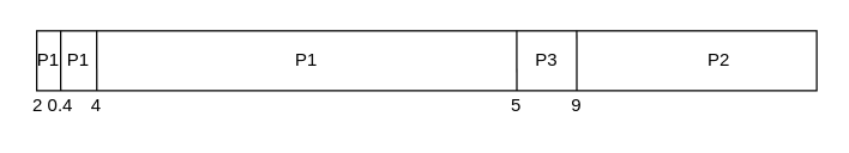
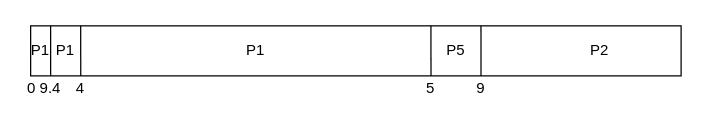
  <mxCell id="0" />
  <mxCell id="1" parent="0" />
  <mxCell id="2" value="" style="rounded=0;whiteSpace=wrap;html=1;" vertex="1" parent="1"><mxGeometry x="24" y="20" width="520" height="40" as="geometry" /></mxCell>
- <mxCell id="3" value="2" style="text;html=1;strokeColor=none;fillColor=none;align=center;verticalAlign=middle;whiteSpace=wrap;rounded=0;" vertex="1" parent="1"><mxGeometry x="20" y="60" width="10" height="20" as="geometry" /></mxCell>
- <mxCell id="4" value="0.4" style="text;html=1;strokeColor=none;fillColor=none;align=center;verticalAlign=middle;whiteSpace=wrap;rounded=0;" vertex="1" parent="1"><mxGeometry x="30" y="60" width="20" height="20" as="geometry" /></mxCell>
+ <mxCell id="3" value="0" style="text;html=1;strokeColor=none;fillColor=none;align=center;verticalAlign=middle;whiteSpace=wrap;rounded=0;" vertex="1" parent="1"><mxGeometry x="20" y="60" width="10" height="20" as="geometry" /></mxCell>
+ <mxCell id="4" value="9.4" style="text;html=1;strokeColor=none;fillColor=none;align=center;verticalAlign=middle;whiteSpace=wrap;rounded=0;" vertex="1" parent="1"><mxGeometry x="30" y="60" width="20" height="20" as="geometry" /></mxCell>
  <mxCell id="5" value="" style="endArrow=none;html=1;exitX=0.037;exitY=-0.019;exitDx=0;exitDy=0;exitPerimeter=0;" edge="1" parent="1"><mxGeometry width="50" height="50" relative="1" as="geometry"><mxPoint x="39.95" y="20" as="sourcePoint" /><mxPoint x="40" y="60" as="targetPoint" /></mxGeometry></mxCell>
  <mxCell id="6" value="P1" style="text;html=1;strokeColor=none;fillColor=none;align=center;verticalAlign=middle;whiteSpace=wrap;rounded=0;" vertex="1" parent="1"><mxGeometry x="27" y="30" width="10" height="20" as="geometry" /></mxCell>
  <mxCell id="7" value="" style="endArrow=none;html=1;exitX=0.037;exitY=-0.019;exitDx=0;exitDy=0;exitPerimeter=0;" edge="1" parent="1"><mxGeometry width="50" height="50" relative="1" as="geometry"><mxPoint x="64" y="20" as="sourcePoint" /><mxPoint x="64.05" y="60" as="targetPoint" /></mxGeometry></mxCell>
  <mxCell id="8" value="4" style="text;html=1;strokeColor=none;fillColor=none;align=center;verticalAlign=middle;whiteSpace=wrap;rounded=0;" vertex="1" parent="1"><mxGeometry x="54" y="60" width="20" height="20" as="geometry" /></mxCell>
  <mxCell id="9" value="P1" style="text;html=1;strokeColor=none;fillColor=none;align=center;verticalAlign=middle;whiteSpace=wrap;rounded=0;" vertex="1" parent="1"><mxGeometry x="42" y="30" width="20" height="20" as="geometry" /></mxCell>
  <mxCell id="10" value="" style="endArrow=none;html=1;exitX=0.037;exitY=-0.019;exitDx=0;exitDy=0;exitPerimeter=0;" edge="1" parent="1"><mxGeometry width="50" height="50" relative="1" as="geometry"><mxPoint x="344" y="20" as="sourcePoint" /><mxPoint x="344.05" y="60" as="targetPoint" /></mxGeometry></mxCell>
  <mxCell id="11" value="P1" style="text;html=1;strokeColor=none;fillColor=none;align=center;verticalAlign=middle;whiteSpace=wrap;rounded=0;" vertex="1" parent="1"><mxGeometry x="194" y="30" width="20" height="20" as="geometry" /></mxCell>
  <mxCell id="12" value="5" style="text;html=1;strokeColor=none;fillColor=none;align=center;verticalAlign=middle;whiteSpace=wrap;rounded=0;" vertex="1" parent="1"><mxGeometry x="334" y="60" width="20" height="20" as="geometry" /></mxCell>
- <mxCell id="13" value="P3" style="text;html=1;strokeColor=none;fillColor=none;align=center;verticalAlign=middle;whiteSpace=wrap;rounded=0;" vertex="1" parent="1"><mxGeometry x="354" y="30" width="20" height="20" as="geometry" /></mxCell>
+ <mxCell id="13" value="P5" style="text;html=1;strokeColor=none;fillColor=none;align=center;verticalAlign=middle;whiteSpace=wrap;rounded=0;" vertex="1" parent="1"><mxGeometry x="354" y="30" width="20" height="20" as="geometry" /></mxCell>
  <mxCell id="14" value="" style="endArrow=none;html=1;exitX=0.037;exitY=-0.019;exitDx=0;exitDy=0;exitPerimeter=0;" edge="1" parent="1"><mxGeometry width="50" height="50" relative="1" as="geometry"><mxPoint x="384" y="20" as="sourcePoint" /><mxPoint x="384.05" y="60" as="targetPoint" /></mxGeometry></mxCell>
  <mxCell id="15" value="P2" style="text;html=1;strokeColor=none;fillColor=none;align=center;verticalAlign=middle;whiteSpace=wrap;rounded=0;" vertex="1" parent="1"><mxGeometry x="469" y="30" width="20" height="20" as="geometry" /></mxCell>
  <mxCell id="16" value="9" style="text;html=1;strokeColor=none;fillColor=none;align=center;verticalAlign=middle;whiteSpace=wrap;rounded=0;" vertex="1" parent="1"><mxGeometry x="374" y="60" width="20" height="20" as="geometry" /></mxCell>
